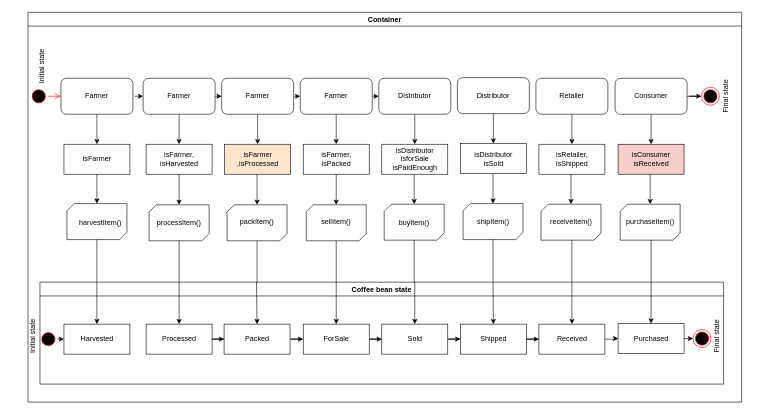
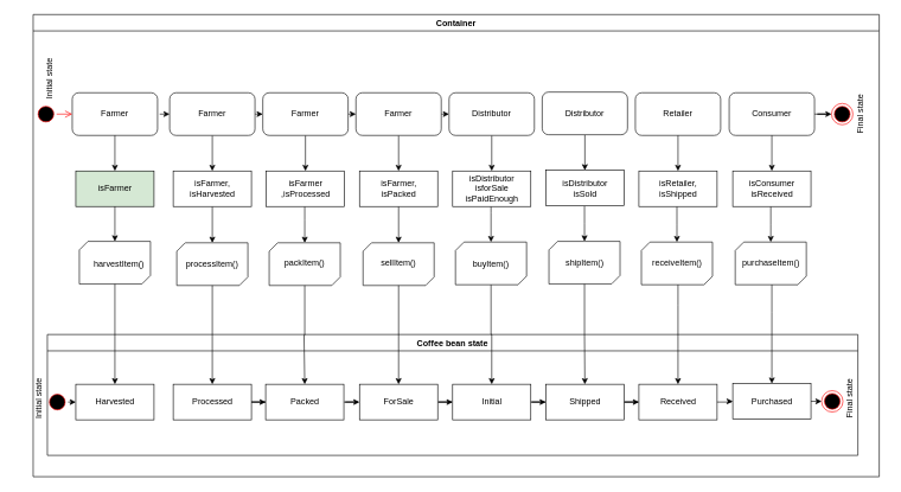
  <mxCell id="0" />
  <mxCell id="1" parent="0" />
  <mxCell id="2" value="Container" style="swimlane;" parent="1" vertex="1"><mxGeometry x="46" y="20" width="1190" height="650" as="geometry" /></mxCell>
  <mxCell id="3" value="" style="ellipse;html=1;shape=startState;fillColor=#000000;strokeColor=#ff0000;" parent="2" vertex="1"><mxGeometry x="3" y="125" width="30" height="30" as="geometry" /></mxCell>
  <mxCell id="4" value="Coffee bean state" style="swimlane;" parent="2" vertex="1"><mxGeometry x="20" y="450" width="1140" height="170" as="geometry" /></mxCell>
  <mxCell id="5" value="Harvested" style="html=1;" parent="4" vertex="1"><mxGeometry x="40" y="70" width="110" height="50" as="geometry" /></mxCell>
  <mxCell id="6" value="" style="edgeStyle=orthogonalEdgeStyle;rounded=0;orthogonalLoop=1;jettySize=auto;html=1;" parent="4" source="17" target="19" edge="1"><mxGeometry relative="1" as="geometry" /></mxCell>
  <mxCell id="7" value="" style="edgeStyle=orthogonalEdgeStyle;rounded=0;orthogonalLoop=1;jettySize=auto;html=1;entryX=0;entryY=0.5;entryDx=0;entryDy=0;" parent="4" source="15" target="17" edge="1"><mxGeometry relative="1" as="geometry"><mxPoint x="445" y="95" as="targetPoint" /></mxGeometry></mxCell>
  <mxCell id="8" value="" style="edgeStyle=orthogonalEdgeStyle;rounded=0;orthogonalLoop=1;jettySize=auto;html=1;" parent="4" source="13" target="15" edge="1"><mxGeometry relative="1" as="geometry" /></mxCell>
  <mxCell id="9" value="" style="ellipse;html=1;shape=endState;fillColor=#000000;strokeColor=#ff0000;" parent="4" vertex="1"><mxGeometry x="1089" y="79" width="30" height="30" as="geometry" /></mxCell>
  <mxCell id="10" style="edgeStyle=orthogonalEdgeStyle;rounded=0;orthogonalLoop=1;jettySize=auto;html=1;exitX=1;exitY=0.5;exitDx=0;exitDy=0;entryX=0;entryY=0.5;entryDx=0;entryDy=0;" edge="1" parent="4" source="11" target="5"><mxGeometry relative="1" as="geometry" /></mxCell>
  <mxCell id="11" value="" style="ellipse;html=1;shape=startState;fillColor=#000000;strokeColor=#ff0000;" parent="4" vertex="1"><mxGeometry x="-1" y="80" width="30" height="30" as="geometry" /></mxCell>
  <mxCell id="12" value="" style="group" vertex="1" connectable="0" parent="4"><mxGeometry x="177" y="70" width="110" height="50" as="geometry" /></mxCell>
  <mxCell id="13" value="Processed" style="html=1;" parent="12" vertex="1"><mxGeometry width="110" height="50" as="geometry" /></mxCell>
  <mxCell id="14" value="" style="group" vertex="1" connectable="0" parent="4"><mxGeometry x="307" y="70" width="110" height="50" as="geometry" /></mxCell>
  <mxCell id="15" value="Packed" style="html=1;" parent="14" vertex="1"><mxGeometry width="110" height="50" as="geometry" /></mxCell>
  <mxCell id="16" value="" style="group" vertex="1" connectable="0" parent="4"><mxGeometry x="439" y="70" width="110" height="50" as="geometry" /></mxCell>
  <mxCell id="17" value="ForSale" style="html=1;" parent="16" vertex="1"><mxGeometry width="110" height="50" as="geometry" /></mxCell>
  <mxCell id="18" value="" style="group" vertex="1" connectable="0" parent="4"><mxGeometry x="570" y="70" width="110" height="50" as="geometry" /></mxCell>
- <mxCell id="19" value="Sold" style="html=1;" parent="18" vertex="1"><mxGeometry width="110" height="50" as="geometry" /></mxCell>
+ <mxCell id="19" value="Initial" style="html=1;" parent="18" vertex="1"><mxGeometry width="110" height="50" as="geometry" /></mxCell>
  <mxCell id="20" value="" style="group" vertex="1" connectable="0" parent="4"><mxGeometry x="701" y="70" width="110" height="50" as="geometry" /></mxCell>
  <mxCell id="21" value="Shipped" style="html=1;" vertex="1" parent="20"><mxGeometry width="110" height="50" as="geometry" /></mxCell>
  <mxCell id="22" value="" style="group" vertex="1" connectable="0" parent="4"><mxGeometry x="832" y="70" width="110" height="50" as="geometry" /></mxCell>
  <mxCell id="23" value="Received" style="html=1;" vertex="1" parent="22"><mxGeometry width="110" height="50" as="geometry" /></mxCell>
  <mxCell id="24" value="" style="group" vertex="1" connectable="0" parent="4"><mxGeometry x="964" y="69" width="110" height="50" as="geometry" /></mxCell>
  <mxCell id="25" value="Purchased" style="html=1;" vertex="1" parent="24"><mxGeometry width="110" height="50" as="geometry" /></mxCell>
  <mxCell id="26" style="edgeStyle=orthogonalEdgeStyle;rounded=0;orthogonalLoop=1;jettySize=auto;html=1;entryX=0;entryY=0.5;entryDx=0;entryDy=0;" edge="1" parent="4" source="19" target="21"><mxGeometry relative="1" as="geometry" /></mxCell>
  <mxCell id="27" style="edgeStyle=orthogonalEdgeStyle;rounded=0;orthogonalLoop=1;jettySize=auto;html=1;entryX=0;entryY=0.5;entryDx=0;entryDy=0;" edge="1" parent="4" source="21" target="23"><mxGeometry relative="1" as="geometry" /></mxCell>
  <mxCell id="28" style="edgeStyle=orthogonalEdgeStyle;rounded=0;orthogonalLoop=1;jettySize=auto;html=1;entryX=0;entryY=0.5;entryDx=0;entryDy=0;" edge="1" parent="4" source="23" target="25"><mxGeometry relative="1" as="geometry" /></mxCell>
  <mxCell id="29" style="edgeStyle=orthogonalEdgeStyle;rounded=0;orthogonalLoop=1;jettySize=auto;html=1;exitX=1;exitY=0.5;exitDx=0;exitDy=0;entryX=0;entryY=0.5;entryDx=0;entryDy=0;" edge="1" parent="4" source="25" target="9"><mxGeometry relative="1" as="geometry" /></mxCell>
  <mxCell id="30" value="" style="ellipse;html=1;shape=endState;fillColor=#000000;strokeColor=#ff0000;" parent="2" vertex="1"><mxGeometry x="1123" y="125" width="30" height="30" as="geometry" /></mxCell>
  <mxCell id="31" style="edgeStyle=orthogonalEdgeStyle;rounded=0;orthogonalLoop=1;jettySize=auto;html=1;entryX=0.5;entryY=0;entryDx=0;entryDy=0;" parent="2" source="33" target="49" edge="1"><mxGeometry relative="1" as="geometry" /></mxCell>
  <mxCell id="32" style="edgeStyle=orthogonalEdgeStyle;rounded=0;orthogonalLoop=1;jettySize=auto;html=1;exitX=1;exitY=0.5;exitDx=0;exitDy=0;entryX=0;entryY=0.5;entryDx=0;entryDy=0;" edge="1" parent="2" source="33" target="36"><mxGeometry relative="1" as="geometry" /></mxCell>
  <mxCell id="33" value="Farmer" style="rounded=1;whiteSpace=wrap;html=1;" parent="2" vertex="1"><mxGeometry x="192" y="110" width="120" height="60" as="geometry" /></mxCell>
  <mxCell id="34" style="edgeStyle=orthogonalEdgeStyle;rounded=0;orthogonalLoop=1;jettySize=auto;html=1;entryX=0.5;entryY=0;entryDx=0;entryDy=0;" parent="2" source="36" target="47" edge="1"><mxGeometry relative="1" as="geometry" /></mxCell>
  <mxCell id="35" style="edgeStyle=orthogonalEdgeStyle;rounded=0;orthogonalLoop=1;jettySize=auto;html=1;exitX=1;exitY=0.5;exitDx=0;exitDy=0;entryX=0;entryY=0.5;entryDx=0;entryDy=0;" edge="1" parent="2" source="36" target="39"><mxGeometry relative="1" as="geometry" /></mxCell>
  <mxCell id="36" value="Farmer" style="rounded=1;whiteSpace=wrap;html=1;" parent="2" vertex="1"><mxGeometry x="323" y="110" width="120" height="60" as="geometry" /></mxCell>
  <mxCell id="37" style="edgeStyle=orthogonalEdgeStyle;rounded=0;orthogonalLoop=1;jettySize=auto;html=1;entryX=0.5;entryY=0;entryDx=0;entryDy=0;" parent="2" source="39" target="45" edge="1"><mxGeometry relative="1" as="geometry" /></mxCell>
  <mxCell id="38" style="edgeStyle=orthogonalEdgeStyle;rounded=0;orthogonalLoop=1;jettySize=auto;html=1;exitX=1;exitY=0.5;exitDx=0;exitDy=0;entryX=0;entryY=0.5;entryDx=0;entryDy=0;" edge="1" parent="2" source="39" target="41"><mxGeometry relative="1" as="geometry" /></mxCell>
  <mxCell id="39" value="Farmer" style="rounded=1;whiteSpace=wrap;html=1;" parent="2" vertex="1"><mxGeometry x="454" y="110" width="120" height="60" as="geometry" /></mxCell>
  <mxCell id="40" style="edgeStyle=orthogonalEdgeStyle;rounded=0;orthogonalLoop=1;jettySize=auto;html=1;" parent="2" source="41" target="43" edge="1"><mxGeometry relative="1" as="geometry" /></mxCell>
  <mxCell id="41" value="Distributor" style="rounded=1;whiteSpace=wrap;html=1;" parent="2" vertex="1"><mxGeometry x="585" y="110" width="120" height="60" as="geometry" /></mxCell>
  <mxCell id="42" style="edgeStyle=orthogonalEdgeStyle;rounded=0;orthogonalLoop=1;jettySize=auto;html=1;" edge="1" parent="2" source="43" target="73"><mxGeometry relative="1" as="geometry"><Array as="points"><mxPoint x="644" y="279" /><mxPoint x="644" y="279" /></Array></mxGeometry></mxCell>
  <mxCell id="43" value="isDistributor&lt;br&gt;isforSale&lt;br&gt;isPaidEnough" style="html=1;" parent="2" vertex="1"><mxGeometry x="590" y="220" width="110" height="50" as="geometry" /></mxCell>
  <mxCell id="44" style="edgeStyle=orthogonalEdgeStyle;rounded=0;orthogonalLoop=1;jettySize=auto;html=1;entryX=0.5;entryY=0;entryDx=0;entryDy=0;entryPerimeter=0;" edge="1" parent="2" source="45" target="70"><mxGeometry relative="1" as="geometry" /></mxCell>
  <mxCell id="45" value="isFarmer,&lt;br&gt;isPacked" style="html=1;" parent="2" vertex="1"><mxGeometry x="459" y="220" width="110" height="50" as="geometry" /></mxCell>
  <mxCell id="46" style="edgeStyle=orthogonalEdgeStyle;rounded=0;orthogonalLoop=1;jettySize=auto;html=1;entryX=0.5;entryY=0;entryDx=0;entryDy=0;entryPerimeter=0;" edge="1" parent="2" source="47" target="67"><mxGeometry relative="1" as="geometry"><Array as="points"><mxPoint x="382" y="289" /><mxPoint x="382" y="289" /></Array></mxGeometry></mxCell>
- <mxCell id="47" value="isFarmer&lt;br&gt;,isProcessed" style="html=1;fillColor=#ffe6cc;" parent="2" vertex="1"><mxGeometry x="328" y="220" width="110" height="50" as="geometry" /></mxCell>
+ <mxCell id="47" value="isFarmer&lt;br&gt;,isProcessed" style="html=1;" parent="2" vertex="1"><mxGeometry x="328" y="220" width="110" height="50" as="geometry" /></mxCell>
  <mxCell id="48" style="edgeStyle=orthogonalEdgeStyle;rounded=0;orthogonalLoop=1;jettySize=auto;html=1;" edge="1" parent="2" source="49" target="64"><mxGeometry relative="1" as="geometry" /></mxCell>
  <mxCell id="49" value="isFarmer,&lt;br&gt;isHarvested" style="html=1;" parent="2" vertex="1"><mxGeometry x="197" y="220" width="110" height="50" as="geometry" /></mxCell>
  <mxCell id="50" value="Initial state" style="text;html=1;strokeColor=none;fillColor=none;align=center;verticalAlign=middle;whiteSpace=wrap;rounded=0;rotation=-90;" parent="2" vertex="1"><mxGeometry x="-26" y="530" width="70" height="20" as="geometry" /></mxCell>
  <mxCell id="51" value="Initial state" style="text;html=1;strokeColor=none;fillColor=none;align=center;verticalAlign=middle;whiteSpace=wrap;rounded=0;rotation=-90;" parent="2" vertex="1"><mxGeometry x="-12" y="80" width="70" height="20" as="geometry" /></mxCell>
  <mxCell id="52" value="Final state" style="text;html=1;strokeColor=none;fillColor=none;align=center;verticalAlign=middle;whiteSpace=wrap;rounded=0;rotation=-90;" parent="2" vertex="1"><mxGeometry x="1129" y="130" width="70" height="20" as="geometry" /></mxCell>
  <mxCell id="53" style="edgeStyle=orthogonalEdgeStyle;rounded=0;orthogonalLoop=1;jettySize=auto;html=1;entryX=0;entryY=0.5;entryDx=0;entryDy=0;" edge="1" parent="2" source="54" target="30"><mxGeometry relative="1" as="geometry" /></mxCell>
  <mxCell id="54" value="Consumer" style="rounded=1;whiteSpace=wrap;html=1;" vertex="1" parent="2"><mxGeometry x="979" y="110" width="120" height="60" as="geometry" /></mxCell>
  <mxCell id="55" style="edgeStyle=orthogonalEdgeStyle;rounded=0;orthogonalLoop=1;jettySize=auto;html=1;entryX=0.5;entryY=0;entryDx=0;entryDy=0;entryPerimeter=0;" edge="1" parent="2" source="56" target="79"><mxGeometry relative="1" as="geometry"><Array as="points"><mxPoint x="1038" y="295" /></Array></mxGeometry></mxCell>
- <mxCell id="56" value="isConsumer&lt;br&gt;isReceived" style="html=1;fillColor=#f8cecc;" vertex="1" parent="2"><mxGeometry x="984" y="220" width="110" height="50" as="geometry" /></mxCell>
+ <mxCell id="56" value="isConsumer&lt;br&gt;isReceived" style="html=1;" vertex="1" parent="2"><mxGeometry x="984" y="220" width="110" height="50" as="geometry" /></mxCell>
  <mxCell id="57" style="edgeStyle=orthogonalEdgeStyle;rounded=0;orthogonalLoop=1;jettySize=auto;html=1;" edge="1" parent="2" source="54" target="56"><mxGeometry relative="1" as="geometry" /></mxCell>
  <mxCell id="58" value="Retailer" style="rounded=1;whiteSpace=wrap;html=1;" vertex="1" parent="2"><mxGeometry x="847" y="110" width="120" height="60" as="geometry" /></mxCell>
  <mxCell id="59" style="edgeStyle=orthogonalEdgeStyle;rounded=0;orthogonalLoop=1;jettySize=auto;html=1;entryX=0.5;entryY=0;entryDx=0;entryDy=0;entryPerimeter=0;" edge="1" parent="2" source="60" target="76"><mxGeometry relative="1" as="geometry"><Array as="points"><mxPoint x="906" y="295" /></Array></mxGeometry></mxCell>
  <mxCell id="60" value="isRetailer,&lt;br&gt;isShipped" style="html=1;" vertex="1" parent="2"><mxGeometry x="852" y="220" width="110" height="50" as="geometry" /></mxCell>
  <mxCell id="61" style="edgeStyle=orthogonalEdgeStyle;rounded=0;orthogonalLoop=1;jettySize=auto;html=1;" edge="1" parent="2" source="58" target="60"><mxGeometry relative="1" as="geometry" /></mxCell>
  <mxCell id="62" value="Final state" style="text;html=1;strokeColor=none;fillColor=none;align=center;verticalAlign=middle;whiteSpace=wrap;rounded=0;rotation=-90;" parent="2" vertex="1"><mxGeometry x="1114" y="530" width="70" height="20" as="geometry" /></mxCell>
  <mxCell id="63" value="" style="group" vertex="1" connectable="0" parent="2"><mxGeometry x="202" y="321" width="100" height="60" as="geometry" /></mxCell>
  <mxCell id="64" value="" style="verticalLabelPosition=bottom;verticalAlign=top;html=1;shape=mxgraph.basic.diag_snip_rect;dx=6;" parent="63" vertex="1"><mxGeometry width="100" height="60" as="geometry" /></mxCell>
  <mxCell id="65" value="processItem()" style="text;html=1;strokeColor=none;fillColor=none;align=center;verticalAlign=middle;whiteSpace=wrap;rounded=0;" vertex="1" parent="63"><mxGeometry x="30" y="20" width="40" height="20" as="geometry" /></mxCell>
  <mxCell id="66" value="" style="group" vertex="1" connectable="0" parent="2"><mxGeometry x="333" y="321" width="100" height="60" as="geometry" /></mxCell>
  <mxCell id="67" value="" style="verticalLabelPosition=bottom;verticalAlign=top;html=1;shape=mxgraph.basic.diag_snip_rect;dx=6;" parent="66" vertex="1"><mxGeometry x="-1" width="100" height="60" as="geometry" /></mxCell>
  <mxCell id="68" value="packItem()" style="text;html=1;strokeColor=none;fillColor=none;align=center;verticalAlign=middle;whiteSpace=wrap;rounded=0;" vertex="1" parent="66"><mxGeometry x="29" y="19" width="40" height="20" as="geometry" /></mxCell>
  <mxCell id="69" value="" style="group" vertex="1" connectable="0" parent="2"><mxGeometry x="464" y="321" width="100" height="60" as="geometry" /></mxCell>
  <mxCell id="70" value="" style="verticalLabelPosition=bottom;verticalAlign=top;html=1;shape=mxgraph.basic.diag_snip_rect;dx=6;" parent="69" vertex="1"><mxGeometry width="100" height="60" as="geometry" /></mxCell>
  <mxCell id="71" value="sellItem()" style="text;html=1;strokeColor=none;fillColor=none;align=center;verticalAlign=middle;whiteSpace=wrap;rounded=0;" vertex="1" parent="69"><mxGeometry x="30" y="18" width="40" height="20" as="geometry" /></mxCell>
  <mxCell id="72" value="" style="group" vertex="1" connectable="0" parent="2"><mxGeometry x="595" y="320" width="100" height="60" as="geometry" /></mxCell>
  <mxCell id="73" value="" style="verticalLabelPosition=bottom;verticalAlign=top;html=1;shape=mxgraph.basic.diag_snip_rect;dx=6;" parent="72" vertex="1"><mxGeometry x="-1" width="100" height="60" as="geometry" /></mxCell>
  <mxCell id="74" value="buyItem()" style="text;html=1;strokeColor=none;fillColor=none;align=center;verticalAlign=middle;whiteSpace=wrap;rounded=0;" vertex="1" parent="72"><mxGeometry x="29" y="21" width="40" height="20" as="geometry" /></mxCell>
  <mxCell id="75" value="" style="group" vertex="1" connectable="0" parent="2"><mxGeometry x="855.5" y="320" width="103" height="60" as="geometry" /></mxCell>
  <mxCell id="76" value="" style="verticalLabelPosition=bottom;verticalAlign=top;html=1;shape=mxgraph.basic.diag_snip_rect;dx=6;" vertex="1" parent="75"><mxGeometry width="100" height="60" as="geometry" /></mxCell>
  <mxCell id="77" value="receiveItem()" style="text;html=1;strokeColor=none;fillColor=none;align=center;verticalAlign=middle;whiteSpace=wrap;rounded=0;" vertex="1" parent="75"><mxGeometry x="30" y="19" width="40" height="20" as="geometry" /></mxCell>
  <mxCell id="78" value="" style="group" vertex="1" connectable="0" parent="2"><mxGeometry x="987.5" y="320" width="103" height="60" as="geometry" /></mxCell>
  <mxCell id="79" value="" style="verticalLabelPosition=bottom;verticalAlign=top;html=1;shape=mxgraph.basic.diag_snip_rect;dx=6;" vertex="1" parent="78"><mxGeometry width="100" height="60" as="geometry" /></mxCell>
  <mxCell id="80" value="purchaseItem()" style="text;html=1;strokeColor=none;fillColor=none;align=center;verticalAlign=middle;whiteSpace=wrap;rounded=0;" vertex="1" parent="78"><mxGeometry x="30" y="19" width="40" height="20" as="geometry" /></mxCell>
  <mxCell id="81" style="edgeStyle=orthogonalEdgeStyle;rounded=0;orthogonalLoop=1;jettySize=auto;html=1;entryX=0.5;entryY=0;entryDx=0;entryDy=0;" edge="1" parent="2" source="64" target="13"><mxGeometry relative="1" as="geometry" /></mxCell>
  <mxCell id="82" style="edgeStyle=orthogonalEdgeStyle;rounded=0;orthogonalLoop=1;jettySize=auto;html=1;entryX=0.5;entryY=0;entryDx=0;entryDy=0;" edge="1" parent="2" source="67" target="15"><mxGeometry relative="1" as="geometry"><Array as="points"><mxPoint x="382" y="451" /><mxPoint x="381" y="451" /></Array></mxGeometry></mxCell>
  <mxCell id="83" style="edgeStyle=orthogonalEdgeStyle;rounded=0;orthogonalLoop=1;jettySize=auto;html=1;entryX=0.5;entryY=0;entryDx=0;entryDy=0;" edge="1" parent="2" source="70" target="17"><mxGeometry relative="1" as="geometry" /></mxCell>
  <mxCell id="84" style="edgeStyle=orthogonalEdgeStyle;rounded=0;orthogonalLoop=1;jettySize=auto;html=1;entryX=0.5;entryY=0;entryDx=0;entryDy=0;" edge="1" parent="2" source="73" target="19"><mxGeometry relative="1" as="geometry" /></mxCell>
  <mxCell id="85" style="edgeStyle=orthogonalEdgeStyle;rounded=0;orthogonalLoop=1;jettySize=auto;html=1;entryX=0.5;entryY=0;entryDx=0;entryDy=0;" edge="1" parent="2" source="76" target="23"><mxGeometry relative="1" as="geometry"><Array as="points"><mxPoint x="907" y="409" /><mxPoint x="907" y="409" /></Array></mxGeometry></mxCell>
  <mxCell id="86" style="edgeStyle=orthogonalEdgeStyle;rounded=0;orthogonalLoop=1;jettySize=auto;html=1;entryX=0.5;entryY=0;entryDx=0;entryDy=0;" edge="1" parent="2" source="79" target="25"><mxGeometry relative="1" as="geometry"><Array as="points"><mxPoint x="1039" y="419" /><mxPoint x="1039" y="419" /></Array></mxGeometry></mxCell>
  <mxCell id="87" value="" style="group" vertex="1" connectable="0" parent="2"><mxGeometry x="55" y="110" width="120" height="269" as="geometry" /></mxCell>
  <mxCell id="88" value="Farmer" style="rounded=1;whiteSpace=wrap;html=1;" parent="87" vertex="1"><mxGeometry width="120" height="60" as="geometry" /></mxCell>
  <mxCell id="89" value="" style="edgeStyle=orthogonalEdgeStyle;html=1;verticalAlign=bottom;endArrow=open;endSize=8;strokeColor=#ff0000;entryX=0;entryY=0.5;entryDx=0;entryDy=0;" parent="87" source="3" target="88" edge="1"><mxGeometry relative="1" as="geometry"><mxPoint x="46" y="125" as="targetPoint" /></mxGeometry></mxCell>
- <mxCell id="90" value="isFarmer" style="html=1;" parent="87" vertex="1"><mxGeometry x="5" y="110" width="110" height="50" as="geometry" /></mxCell>
+ <mxCell id="90" value="isFarmer" style="html=1;fillColor=#d5e8d4;" parent="87" vertex="1"><mxGeometry x="5" y="110" width="110" height="50" as="geometry" /></mxCell>
  <mxCell id="91" style="edgeStyle=orthogonalEdgeStyle;rounded=0;orthogonalLoop=1;jettySize=auto;html=1;entryX=0.5;entryY=0;entryDx=0;entryDy=0;" parent="87" source="88" target="90" edge="1"><mxGeometry relative="1" as="geometry" /></mxCell>
  <mxCell id="92" value="" style="group" vertex="1" connectable="0" parent="87"><mxGeometry x="10" y="209" width="100" height="60" as="geometry" /></mxCell>
  <mxCell id="93" value="" style="verticalLabelPosition=bottom;verticalAlign=top;html=1;shape=mxgraph.basic.diag_snip_rect;dx=6;" parent="92" vertex="1"><mxGeometry width="100" height="60" as="geometry" /></mxCell>
  <mxCell id="94" value="harvestItem()" style="text;html=1;strokeColor=none;fillColor=none;align=center;verticalAlign=middle;whiteSpace=wrap;rounded=0;" vertex="1" parent="92"><mxGeometry x="36" y="22" width="40" height="20" as="geometry" /></mxCell>
  <mxCell id="95" style="edgeStyle=orthogonalEdgeStyle;rounded=0;orthogonalLoop=1;jettySize=auto;html=1;entryX=0.5;entryY=0;entryDx=0;entryDy=0;entryPerimeter=0;" edge="1" parent="87" source="90" target="93"><mxGeometry relative="1" as="geometry" /></mxCell>
  <mxCell id="96" style="edgeStyle=orthogonalEdgeStyle;rounded=0;orthogonalLoop=1;jettySize=auto;html=1;" edge="1" parent="87" source="93" target="5"><mxGeometry relative="1" as="geometry" /></mxCell>
  <mxCell id="97" style="edgeStyle=orthogonalEdgeStyle;rounded=0;orthogonalLoop=1;jettySize=auto;html=1;exitX=1;exitY=0.5;exitDx=0;exitDy=0;entryX=0;entryY=0.5;entryDx=0;entryDy=0;" edge="1" parent="2" target="33"><mxGeometry relative="1" as="geometry"><mxPoint x="178" y="140" as="sourcePoint" /></mxGeometry></mxCell>
  <mxCell id="98" style="edgeStyle=orthogonalEdgeStyle;rounded=0;orthogonalLoop=1;jettySize=auto;html=1;" edge="1" parent="1" source="99" target="101"><mxGeometry relative="1" as="geometry" /></mxCell>
  <mxCell id="99" value="Distributor" style="rounded=1;whiteSpace=wrap;html=1;" vertex="1" parent="1"><mxGeometry x="762" y="129" width="120" height="60" as="geometry" /></mxCell>
  <mxCell id="100" style="edgeStyle=orthogonalEdgeStyle;rounded=0;orthogonalLoop=1;jettySize=auto;html=1;entryX=0.5;entryY=0;entryDx=0;entryDy=0;entryPerimeter=0;" edge="1" parent="1" source="101" target="103"><mxGeometry relative="1" as="geometry"><Array as="points"><mxPoint x="822" y="314" /></Array></mxGeometry></mxCell>
  <mxCell id="101" value="isDistributor&lt;br&gt;isSold" style="html=1;" vertex="1" parent="1"><mxGeometry x="767" y="239" width="110" height="50" as="geometry" /></mxCell>
  <mxCell id="102" value="" style="group" vertex="1" connectable="0" parent="1"><mxGeometry x="771.5" y="339" width="101" height="60" as="geometry" /></mxCell>
  <mxCell id="103" value="" style="verticalLabelPosition=bottom;verticalAlign=top;html=1;shape=mxgraph.basic.diag_snip_rect;dx=6;" vertex="1" parent="102"><mxGeometry width="100" height="60" as="geometry" /></mxCell>
  <mxCell id="104" value="shipItem()" style="text;html=1;strokeColor=none;fillColor=none;align=center;verticalAlign=middle;whiteSpace=wrap;rounded=0;" vertex="1" parent="102"><mxGeometry x="30" y="20" width="40" height="20" as="geometry" /></mxCell>
  <mxCell id="105" style="edgeStyle=orthogonalEdgeStyle;rounded=0;orthogonalLoop=1;jettySize=auto;html=1;" edge="1" parent="1" source="103" target="21"><mxGeometry relative="1" as="geometry" /></mxCell>
